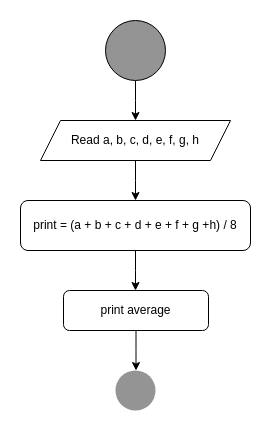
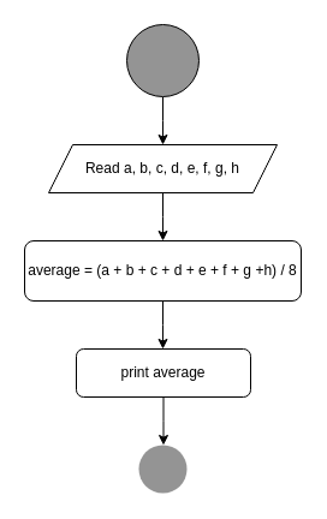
  <mxCell id="0" />
  <mxCell id="1" parent="0" />
  <mxCell id="2" style="edgeStyle=orthogonalEdgeStyle;rounded=0;orthogonalLoop=1;jettySize=auto;html=1;" edge="1" parent="1" source="3"><mxGeometry relative="1" as="geometry"><mxPoint x="135" y="120" as="targetPoint" /></mxGeometry></mxCell>
  <mxCell id="3" value="" style="ellipse;whiteSpace=wrap;html=1;aspect=fixed;fillColor=#949494;" vertex="1" parent="1"><mxGeometry x="105" y="20" width="60" height="60" as="geometry" /></mxCell>
  <mxCell id="4" style="edgeStyle=orthogonalEdgeStyle;rounded=0;orthogonalLoop=1;jettySize=auto;html=1;" edge="1" parent="1" source="5"><mxGeometry relative="1" as="geometry"><mxPoint x="135" y="200" as="targetPoint" /></mxGeometry></mxCell>
  <mxCell id="5" value="Read a, b, c, d, e, f, g, h" style="shape=parallelogram;perimeter=parallelogramPerimeter;whiteSpace=wrap;html=1;fixedSize=1;fillColor=default;" vertex="1" parent="1"><mxGeometry x="40" y="120" width="190" height="40" as="geometry" /></mxCell>
  <mxCell id="6" style="edgeStyle=orthogonalEdgeStyle;rounded=0;orthogonalLoop=1;jettySize=auto;html=1;" edge="1" parent="1" source="7"><mxGeometry relative="1" as="geometry"><mxPoint x="135" y="290" as="targetPoint" /></mxGeometry></mxCell>
- <mxCell id="7" value="print = (a + b + c + d + e + f + g +h) / 8" style="rounded=1;whiteSpace=wrap;html=1;fillColor=default;" vertex="1" parent="1"><mxGeometry x="20" y="200" width="230" height="50" as="geometry" /></mxCell>
+ <mxCell id="7" value="average = (a + b + c + d + e + f + g +h) / 8" style="rounded=1;whiteSpace=wrap;html=1;fillColor=default;" vertex="1" parent="1"><mxGeometry x="20" y="200" width="230" height="50" as="geometry" /></mxCell>
  <mxCell id="8" style="edgeStyle=orthogonalEdgeStyle;rounded=0;orthogonalLoop=1;jettySize=auto;html=1;" edge="1" parent="1" source="9"><mxGeometry relative="1" as="geometry"><mxPoint x="135.5" y="370" as="targetPoint" /></mxGeometry></mxCell>
  <mxCell id="9" value="print average" style="rounded=1;whiteSpace=wrap;html=1;fillColor=default;" vertex="1" parent="1"><mxGeometry x="63" y="290" width="145" height="40" as="geometry" /></mxCell>
  <mxCell id="10" value="" style="ellipse;whiteSpace=wrap;html=1;aspect=fixed;fillColor=#949494;strokeColor=none;" vertex="1" parent="1"><mxGeometry x="115" y="370" width="40" height="40" as="geometry" /></mxCell>
